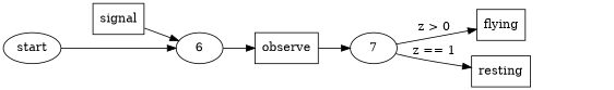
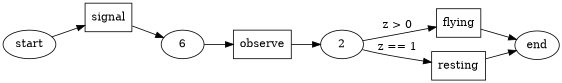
  digraph {
    rankdir=LR
    n1 [label=start]
    n2 [label=signal shape=rect]
    n3 [label=6]
    n4 [label=observe shape=rect]
-   n5 [label=7]
+   n5 [label=2]
    n6 [label=flying shape=rect]
    n7 [label=resting shape=rect]
-   n1 -> n3
+   n8 [label=end]
+   n1 -> n2
    n2 -> n3
    n3 -> n4
    n4 -> n5
    n5 -> n6 [label="z > 0"]
    n5 -> n7 [label="z == 1"]
+   n6 -> n8
+   n7 -> n8
  }
